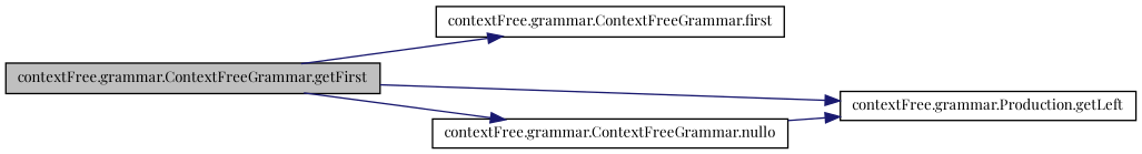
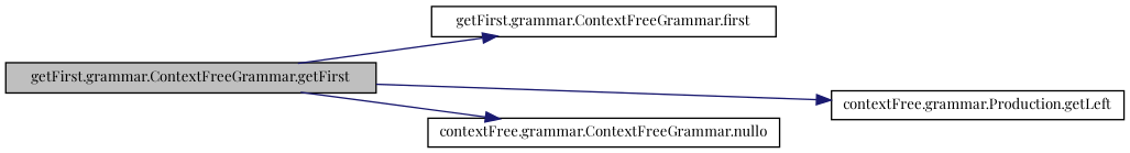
  digraph {
    fontname="Playfair Display"
    rankdir=LR
    node [color=black fillcolor=white fontname="Playfair Display" fontsize=10 shape=record style=filled]
    edge [color=midnightblue fontname="Playfair Display" fontsize=10 labelfontname=Helvetica labelfontsize=10 style=solid]
-   n1 [fillcolor=grey75 fontcolor=black height=0.2 label="contextFree.grammar.ContextFreeGrammar.getFirst" width=0.4]
-   n2 [height=0.2 label="contextFree.grammar.ContextFreeGrammar.first" width=0.4]
+   n1 [fillcolor=grey75 fontcolor=black height=0.2 label="getFirst.grammar.ContextFreeGrammar.getFirst" width=0.4]
+   n2 [height=0.2 label="getFirst.grammar.ContextFreeGrammar.first" width=0.4]
    n3 [height=0.2 label="contextFree.grammar.Production.getLeft" width=0.4]
    n4 [height=0.2 label="contextFree.grammar.ContextFreeGrammar.nullo" width=0.4]
    n1 -> n2
    n1 -> n3
    n1 -> n4
-   n4 -> n3
  }
